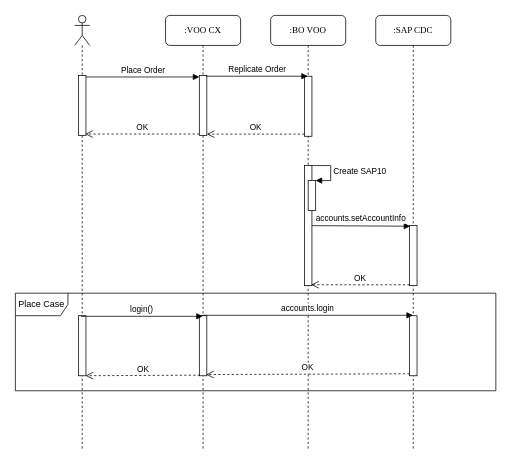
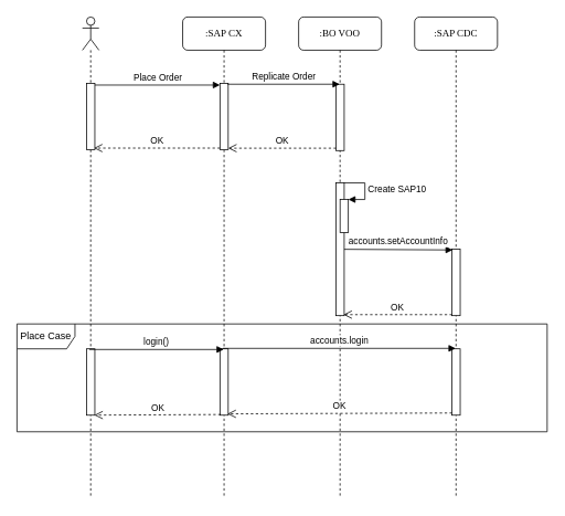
  <mxCell id="0" />
  <mxCell id="1" parent="0" />
- <mxCell id="2" value=":VOO CX" style="shape=umlLifeline;perimeter=lifelinePerimeter;whiteSpace=wrap;html=1;container=1;collapsible=0;recursiveResize=0;outlineConnect=0;rounded=1;shadow=0;comic=0;labelBackgroundColor=none;strokeWidth=1;fontFamily=Verdana;fontSize=12;align=center;" parent="1" vertex="1"><mxGeometry x="220" y="20" width="100" height="580" as="geometry" /></mxCell>
+ <mxCell id="2" value=":SAP CX" style="shape=umlLifeline;perimeter=lifelinePerimeter;whiteSpace=wrap;html=1;container=1;collapsible=0;recursiveResize=0;outlineConnect=0;rounded=1;shadow=0;comic=0;labelBackgroundColor=none;strokeWidth=1;fontFamily=Verdana;fontSize=12;align=center;" parent="1" vertex="1"><mxGeometry x="220" y="20" width="100" height="580" as="geometry" /></mxCell>
  <mxCell id="3" value="" style="html=1;points=[];perimeter=orthogonalPerimeter;rounded=0;shadow=0;comic=0;labelBackgroundColor=none;strokeWidth=1;fontFamily=Verdana;fontSize=12;align=center;" parent="2" vertex="1"><mxGeometry x="45" y="80" width="10" height="80" as="geometry" /></mxCell>
  <mxCell id="4" value="" style="html=1;points=[];perimeter=orthogonalPerimeter;" parent="2" vertex="1"><mxGeometry x="45" y="400" width="10" height="80" as="geometry" /></mxCell>
  <mxCell id="5" value=":BO VOO" style="shape=umlLifeline;perimeter=lifelinePerimeter;whiteSpace=wrap;html=1;container=1;collapsible=0;recursiveResize=0;outlineConnect=0;rounded=1;shadow=0;comic=0;labelBackgroundColor=none;strokeWidth=1;fontFamily=Verdana;fontSize=12;align=center;" parent="1" vertex="1"><mxGeometry x="360" y="20" width="100" height="580" as="geometry" /></mxCell>
  <mxCell id="6" value="" style="html=1;points=[];perimeter=orthogonalPerimeter;" parent="5" vertex="1"><mxGeometry x="45" y="81" width="10" height="80" as="geometry" /></mxCell>
  <mxCell id="7" value="" style="html=1;points=[];perimeter=orthogonalPerimeter;" parent="5" vertex="1"><mxGeometry x="45" y="200" width="10" height="160" as="geometry" /></mxCell>
  <mxCell id="8" value="" style="html=1;points=[];perimeter=orthogonalPerimeter;" parent="5" vertex="1"><mxGeometry x="50" y="220" width="10" height="40" as="geometry" /></mxCell>
  <mxCell id="9" value="Create SAP10" style="edgeStyle=orthogonalEdgeStyle;html=1;align=left;spacingLeft=2;endArrow=block;rounded=0;entryX=1;entryY=0;" parent="5" target="8" edge="1"><mxGeometry relative="1" as="geometry"><mxPoint x="55" y="200" as="sourcePoint" /><Array as="points"><mxPoint x="80" y="200" /></Array></mxGeometry></mxCell>
  <mxCell id="10" value=":SAP CDC" style="shape=umlLifeline;perimeter=lifelinePerimeter;whiteSpace=wrap;html=1;container=1;collapsible=0;recursiveResize=0;outlineConnect=0;rounded=1;shadow=0;comic=0;labelBackgroundColor=none;strokeWidth=1;fontFamily=Verdana;fontSize=12;align=center;" parent="1" vertex="1"><mxGeometry x="500" y="20" width="100" height="580" as="geometry" /></mxCell>
  <mxCell id="11" value="" style="html=1;points=[];perimeter=orthogonalPerimeter;" parent="10" vertex="1"><mxGeometry x="45" y="280" width="10" height="80" as="geometry" /></mxCell>
  <mxCell id="12" value="" style="html=1;points=[];perimeter=orthogonalPerimeter;" parent="10" vertex="1"><mxGeometry x="45" y="400" width="10" height="80" as="geometry" /></mxCell>
  <mxCell id="13" value="" style="shape=umlLifeline;participant=umlActor;perimeter=lifelinePerimeter;whiteSpace=wrap;html=1;container=1;collapsible=0;recursiveResize=0;verticalAlign=top;spacingTop=36;outlineConnect=0;" parent="1" vertex="1"><mxGeometry x="99" y="20" width="20" height="580" as="geometry" /></mxCell>
  <mxCell id="14" value="" style="html=1;points=[];perimeter=orthogonalPerimeter;" parent="13" vertex="1"><mxGeometry x="5" y="80" width="10" height="80" as="geometry" /></mxCell>
  <mxCell id="15" value="" style="html=1;points=[];perimeter=orthogonalPerimeter;" parent="13" vertex="1"><mxGeometry x="5" y="400" width="10" height="80" as="geometry" /></mxCell>
  <mxCell id="16" value="Place Order" style="html=1;verticalAlign=bottom;endArrow=block;entryX=0;entryY=0.025;entryDx=0;entryDy=0;entryPerimeter=0;" parent="1" source="14" target="3" edge="1"><mxGeometry width="80" relative="1" as="geometry"><mxPoint x="110" y="101" as="sourcePoint" /><mxPoint x="269.5" y="101" as="targetPoint" /></mxGeometry></mxCell>
  <mxCell id="17" value="Replicate Order" style="html=1;verticalAlign=bottom;endArrow=block;exitX=0.9;exitY=0.175;exitDx=0;exitDy=0;exitPerimeter=0;" parent="1" edge="1"><mxGeometry width="80" relative="1" as="geometry"><mxPoint x="274" y="101" as="sourcePoint" /><mxPoint x="409.5" y="101" as="targetPoint" /></mxGeometry></mxCell>
  <mxCell id="18" value="accounts.setAccountInfo" style="html=1;verticalAlign=bottom;endArrow=block;entryX=0.09;entryY=0.01;entryDx=0;entryDy=0;entryPerimeter=0;" parent="1" edge="1" target="11"><mxGeometry width="80" relative="1" as="geometry"><mxPoint x="415" y="300.04" as="sourcePoint" /><mxPoint x="540" y="300" as="targetPoint" /></mxGeometry></mxCell>
  <mxCell id="19" value="login()" style="html=1;verticalAlign=bottom;endArrow=block;exitX=0.328;exitY=0.01;exitDx=0;exitDy=0;exitPerimeter=0;" edge="1" parent="1" source="15" target="2"><mxGeometry width="80" relative="1" as="geometry"><mxPoint x="119" y="420" as="sourcePoint" /><mxPoint x="251" y="420" as="targetPoint" /></mxGeometry></mxCell>
  <mxCell id="20" value="accounts.login" style="html=1;verticalAlign=bottom;endArrow=block;exitX=0.366;exitY=-0.007;exitDx=0;exitDy=0;exitPerimeter=0;" edge="1" parent="1" source="4" target="10"><mxGeometry width="80" relative="1" as="geometry"><mxPoint x="280" y="420" as="sourcePoint" /><mxPoint x="412" y="420" as="targetPoint" /></mxGeometry></mxCell>
  <mxCell id="21" value="OK" style="html=1;verticalAlign=bottom;endArrow=open;dashed=1;endSize=8;entryX=0.917;entryY=0.605;entryDx=0;entryDy=0;entryPerimeter=0;exitX=0.021;exitY=0.967;exitDx=0;exitDy=0;exitPerimeter=0;" edge="1" parent="1" source="12"><mxGeometry relative="1" as="geometry"><mxPoint x="540" y="498" as="sourcePoint" /><mxPoint x="274.17" y="498.4" as="targetPoint" /></mxGeometry></mxCell>
  <mxCell id="22" value="OK" style="html=1;verticalAlign=bottom;endArrow=open;dashed=1;endSize=8;entryX=0.948;entryY=0.674;entryDx=0;entryDy=0;entryPerimeter=0;exitX=0.09;exitY=0.665;exitDx=0;exitDy=0;exitPerimeter=0;" edge="1" parent="1"><mxGeometry relative="1" as="geometry"><mxPoint x="265.9" y="499.2" as="sourcePoint" /><mxPoint x="113.48" y="499.92" as="targetPoint" /></mxGeometry></mxCell>
  <mxCell id="23" value="OK" style="html=1;verticalAlign=bottom;endArrow=open;dashed=1;endSize=8;" edge="1" parent="1"><mxGeometry relative="1" as="geometry"><mxPoint x="265" y="178" as="sourcePoint" /><mxPoint x="113" y="178" as="targetPoint" /></mxGeometry></mxCell>
  <mxCell id="24" value="OK" style="html=1;verticalAlign=bottom;endArrow=open;dashed=1;endSize=8;exitX=0.021;exitY=0.989;exitDx=0;exitDy=0;exitPerimeter=0;" edge="1" parent="1"><mxGeometry relative="1" as="geometry"><mxPoint x="405.21" y="178.12" as="sourcePoint" /><mxPoint x="275" y="178.12" as="targetPoint" /></mxGeometry></mxCell>
  <mxCell id="25" value="OK" style="html=1;verticalAlign=bottom;endArrow=open;dashed=1;endSize=8;exitX=0.021;exitY=0.76;exitDx=0;exitDy=0;exitPerimeter=0;entryX=0.917;entryY=0.88;entryDx=0;entryDy=0;entryPerimeter=0;" edge="1" parent="1"><mxGeometry relative="1" as="geometry"><mxPoint x="545.21" y="378.8" as="sourcePoint" /><mxPoint x="414.17" y="378.8" as="targetPoint" /></mxGeometry></mxCell>
  <mxCell id="26" value="Place Case" style="shape=umlFrame;whiteSpace=wrap;html=1;width=70;height=30;" vertex="1" parent="1"><mxGeometry x="20" y="390" width="640" height="130" as="geometry" /></mxCell>
